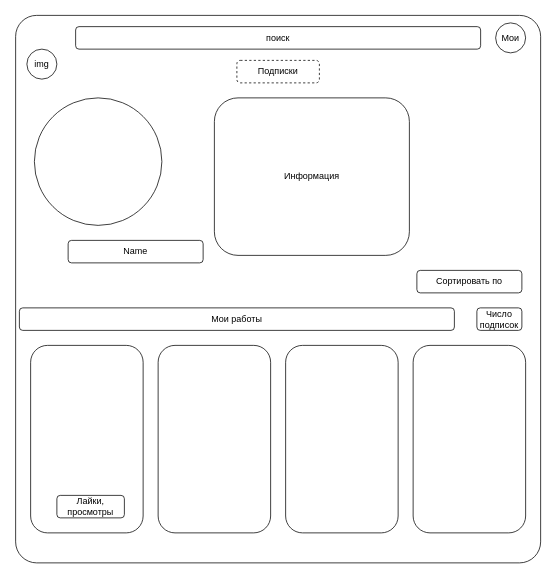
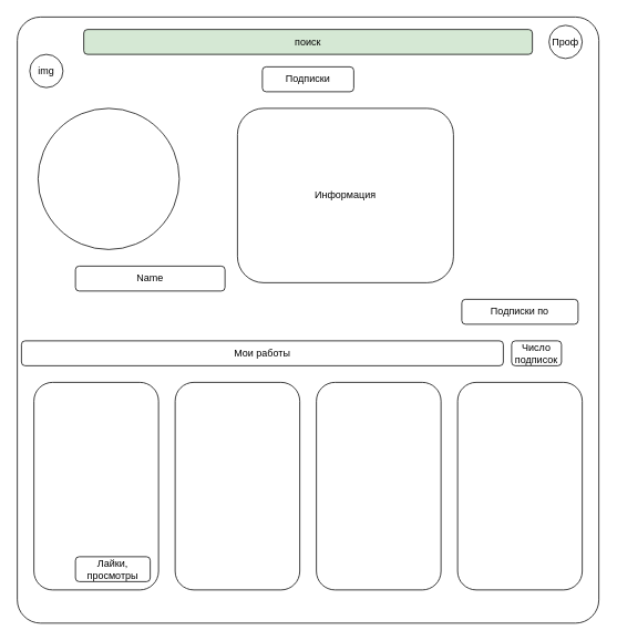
  <mxCell id="0" />
  <mxCell id="1" parent="0" />
  <mxCell id="2" value="" style="rounded=1;whiteSpace=wrap;html=1;arcSize=4;" vertex="1" parent="1"><mxGeometry x="20" y="20" width="700" height="730" as="geometry" /></mxCell>
  <mxCell id="3" value="img" style="ellipse;whiteSpace=wrap;html=1;aspect=fixed;" vertex="1" parent="1"><mxGeometry x="35" y="65" width="40" height="40" as="geometry" /></mxCell>
- <mxCell id="4" value="поиск" style="rounded=1;whiteSpace=wrap;html=1;" vertex="1" parent="1"><mxGeometry x="100" y="35" width="540" height="30" as="geometry" /></mxCell>
- <mxCell id="5" value="Мои" style="ellipse;whiteSpace=wrap;html=1;aspect=fixed;" vertex="1" parent="1"><mxGeometry x="660" y="30" width="40" height="40" as="geometry" /></mxCell>
- <mxCell id="6" value="Подписки" style="rounded=1;whiteSpace=wrap;html=1;dashed=1;" vertex="1" parent="1"><mxGeometry x="315" y="80" width="110" height="30" as="geometry" /></mxCell>
+ <mxCell id="4" value="поиск" style="rounded=1;whiteSpace=wrap;html=1;fillColor=#d5e8d4;" vertex="1" parent="1"><mxGeometry x="100" y="35" width="540" height="30" as="geometry" /></mxCell>
+ <mxCell id="5" value="Проф" style="ellipse;whiteSpace=wrap;html=1;aspect=fixed;" vertex="1" parent="1"><mxGeometry x="660" y="30" width="40" height="40" as="geometry" /></mxCell>
+ <mxCell id="6" value="Подписки" style="rounded=1;whiteSpace=wrap;html=1;" vertex="1" parent="1"><mxGeometry x="315" y="80" width="110" height="30" as="geometry" /></mxCell>
  <mxCell id="7" value="" style="ellipse;whiteSpace=wrap;html=1;aspect=fixed;" vertex="1" parent="1"><mxGeometry x="45" y="130" width="170" height="170" as="geometry" /></mxCell>
  <mxCell id="8" value="Name" style="rounded=1;whiteSpace=wrap;html=1;" vertex="1" parent="1"><mxGeometry x="90" y="320" width="180" height="30" as="geometry" /></mxCell>
  <mxCell id="9" value="" style="rounded=1;whiteSpace=wrap;html=1;" vertex="1" parent="1"><mxGeometry x="40" y="460" width="150" height="250" as="geometry" /></mxCell>
  <mxCell id="10" value="Мои работы" style="rounded=1;whiteSpace=wrap;html=1;" vertex="1" parent="1"><mxGeometry x="25" y="410" width="580" height="30" as="geometry" /></mxCell>
  <mxCell id="11" value="" style="rounded=1;whiteSpace=wrap;html=1;" vertex="1" parent="1"><mxGeometry x="210" y="460" width="150" height="250" as="geometry" /></mxCell>
  <mxCell id="12" value="" style="rounded=1;whiteSpace=wrap;html=1;" vertex="1" parent="1"><mxGeometry x="380" y="460" width="150" height="250" as="geometry" /></mxCell>
  <mxCell id="13" value="" style="rounded=1;whiteSpace=wrap;html=1;" vertex="1" parent="1"><mxGeometry x="550" y="460" width="150" height="250" as="geometry" /></mxCell>
- <mxCell id="14" value="Сортировать по" style="rounded=1;whiteSpace=wrap;html=1;" vertex="1" parent="1"><mxGeometry x="555" y="360" width="140" height="30" as="geometry" /></mxCell>
+ <mxCell id="14" value="Подписки по" style="rounded=1;whiteSpace=wrap;html=1;" vertex="1" parent="1"><mxGeometry x="555" y="360" width="140" height="30" as="geometry" /></mxCell>
  <mxCell id="15" value="Информация" style="rounded=1;whiteSpace=wrap;html=1;" vertex="1" parent="1"><mxGeometry x="285" y="130" width="260" height="210" as="geometry" /></mxCell>
- <mxCell id="16" value="Лайки,&lt;br&gt;просмотры" style="rounded=1;whiteSpace=wrap;html=1;" vertex="1" parent="1"><mxGeometry x="75" y="660" width="90" height="30" as="geometry" /></mxCell>
- <mxCell id="17" value="Число&lt;br&gt;подписок" style="rounded=1;whiteSpace=wrap;html=1;" vertex="1" parent="1"><mxGeometry x="635" y="410" width="60" height="30" as="geometry" /></mxCell>
+ <mxCell id="16" value="Лайки,&lt;br&gt;просмотры" style="rounded=1;whiteSpace=wrap;html=1;" vertex="1" parent="1"><mxGeometry x="90" y="670" width="90" height="30" as="geometry" /></mxCell>
+ <mxCell id="17" value="Число&lt;br&gt;подписок" style="rounded=1;whiteSpace=wrap;html=1;" vertex="1" parent="1"><mxGeometry x="615" y="410" width="60" height="30" as="geometry" /></mxCell>
